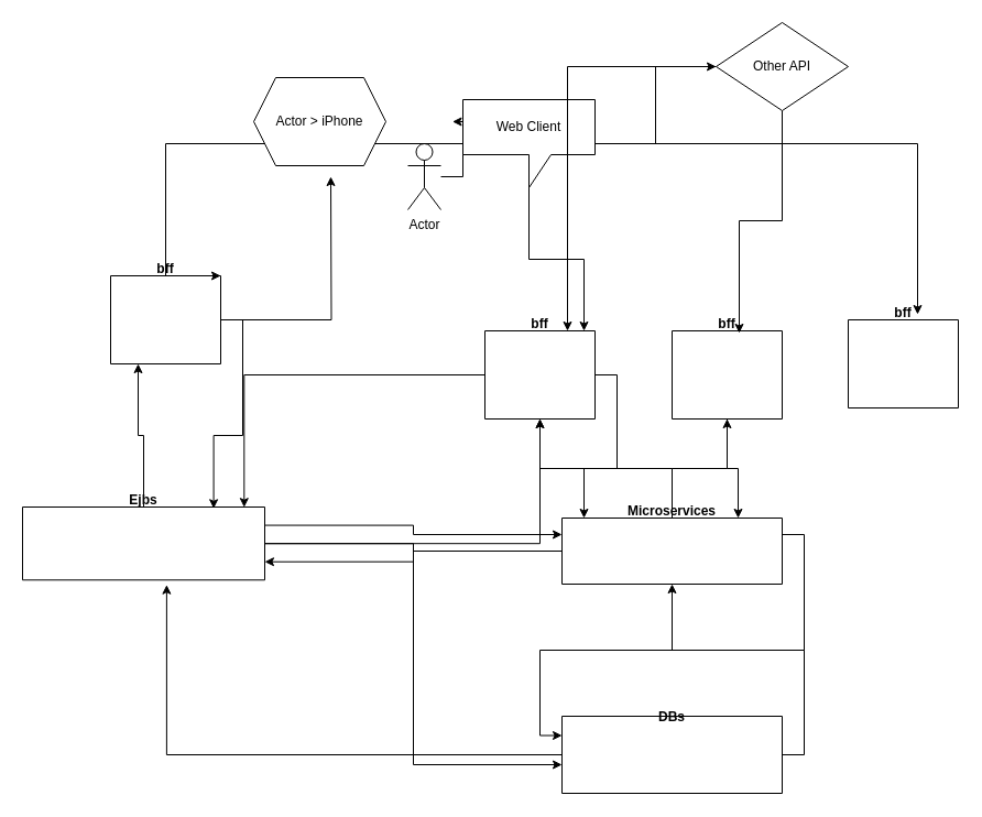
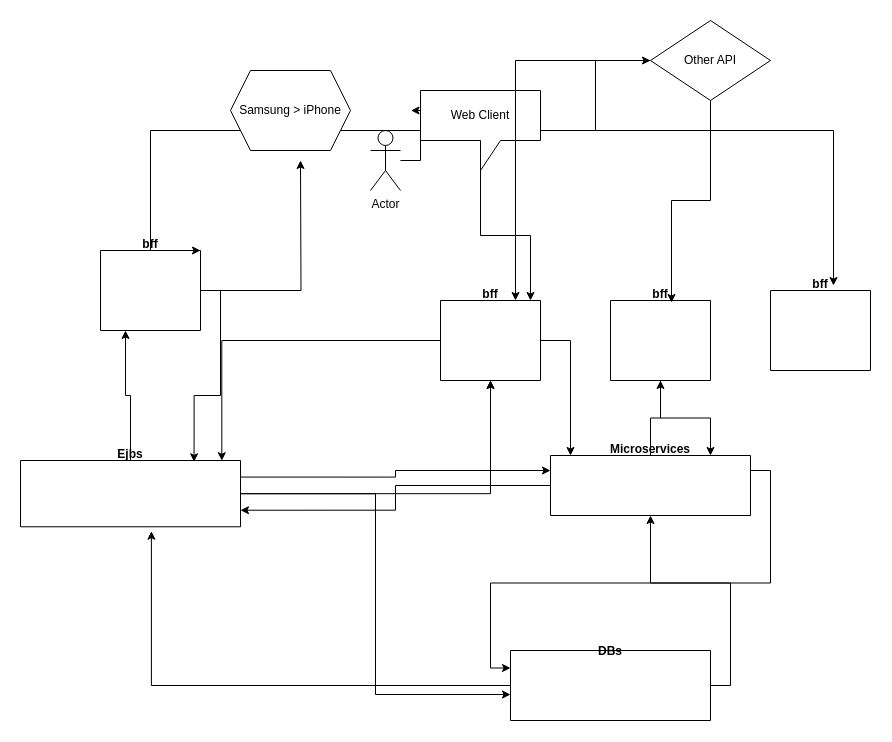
  <mxCell id="0" />
  <mxCell id="1" parent="0" />
  <mxCell id="2" style="edgeStyle=orthogonalEdgeStyle;rounded=0;orthogonalLoop=1;jettySize=auto;html=1;exitX=1;exitY=0.25;exitDx=0;exitDy=0;entryX=0;entryY=0.25;entryDx=0;entryDy=0;" edge="1" parent="1" source="6" target="11"><mxGeometry relative="1" as="geometry" /></mxCell>
  <mxCell id="3" style="edgeStyle=orthogonalEdgeStyle;rounded=0;orthogonalLoop=1;jettySize=auto;html=1;entryX=0.25;entryY=1;entryDx=0;entryDy=0;" edge="1" parent="1" source="6" target="23"><mxGeometry relative="1" as="geometry" /></mxCell>
  <mxCell id="4" style="edgeStyle=orthogonalEdgeStyle;rounded=0;orthogonalLoop=1;jettySize=auto;html=1;entryX=0;entryY=0.629;entryDx=0;entryDy=0;entryPerimeter=0;" edge="1" parent="1" source="6" target="14"><mxGeometry relative="1" as="geometry" /></mxCell>
  <mxCell id="5" style="edgeStyle=orthogonalEdgeStyle;rounded=0;orthogonalLoop=1;jettySize=auto;html=1;" edge="1" parent="1" source="6" target="17"><mxGeometry relative="1" as="geometry" /></mxCell>
  <mxCell id="6" value="Ejbs&#10;" style="swimlane;startSize=0;rotation=0;" vertex="1" parent="1"><mxGeometry x="20" y="460" width="220" height="66.29" as="geometry" /></mxCell>
  <mxCell id="7" style="edgeStyle=orthogonalEdgeStyle;rounded=0;orthogonalLoop=1;jettySize=auto;html=1;exitX=0;exitY=0.5;exitDx=0;exitDy=0;entryX=1;entryY=0.75;entryDx=0;entryDy=0;" edge="1" parent="1" source="11" target="6"><mxGeometry relative="1" as="geometry" /></mxCell>
  <mxCell id="8" style="edgeStyle=orthogonalEdgeStyle;rounded=0;orthogonalLoop=1;jettySize=auto;html=1;exitX=1;exitY=0.25;exitDx=0;exitDy=0;entryX=0;entryY=0.25;entryDx=0;entryDy=0;" edge="1" parent="1" source="11" target="14"><mxGeometry relative="1" as="geometry" /></mxCell>
  <mxCell id="9" style="edgeStyle=orthogonalEdgeStyle;rounded=0;orthogonalLoop=1;jettySize=auto;html=1;" edge="1" parent="1" source="11" target="17"><mxGeometry relative="1" as="geometry" /></mxCell>
  <mxCell id="10" style="edgeStyle=orthogonalEdgeStyle;rounded=0;orthogonalLoop=1;jettySize=auto;html=1;" edge="1" parent="1" source="11" target="19"><mxGeometry relative="1" as="geometry" /></mxCell>
- <mxCell id="11" value="Microservices&#10;" style="swimlane;startSize=0;" vertex="1" parent="1"><mxGeometry x="510" y="470" width="200" height="60" as="geometry" /></mxCell>
+ <mxCell id="11" value="Microservices&#10;" style="swimlane;startSize=0;" vertex="1" parent="1"><mxGeometry x="550" y="455" width="200" height="60" as="geometry" /></mxCell>
  <mxCell id="12" style="edgeStyle=orthogonalEdgeStyle;rounded=0;orthogonalLoop=1;jettySize=auto;html=1;entryX=0.595;entryY=1.067;entryDx=0;entryDy=0;entryPerimeter=0;" edge="1" parent="1" source="14" target="6"><mxGeometry relative="1" as="geometry" /></mxCell>
  <mxCell id="13" style="edgeStyle=orthogonalEdgeStyle;rounded=0;orthogonalLoop=1;jettySize=auto;html=1;exitX=1;exitY=0.5;exitDx=0;exitDy=0;" edge="1" parent="1" source="14" target="11"><mxGeometry relative="1" as="geometry" /></mxCell>
  <mxCell id="14" value="DBs" style="swimlane;startSize=0;" vertex="1" parent="1"><mxGeometry x="510" y="650" width="200" height="70" as="geometry" /></mxCell>
  <mxCell id="15" style="edgeStyle=orthogonalEdgeStyle;rounded=0;orthogonalLoop=1;jettySize=auto;html=1;entryX=0.915;entryY=0.003;entryDx=0;entryDy=0;entryPerimeter=0;" edge="1" parent="1" source="17" target="6"><mxGeometry relative="1" as="geometry" /></mxCell>
  <mxCell id="16" style="edgeStyle=orthogonalEdgeStyle;rounded=0;orthogonalLoop=1;jettySize=auto;html=1;exitX=1;exitY=0.5;exitDx=0;exitDy=0;entryX=0.1;entryY=0;entryDx=0;entryDy=0;entryPerimeter=0;" edge="1" parent="1" source="17" target="11"><mxGeometry relative="1" as="geometry" /></mxCell>
  <mxCell id="17" value="bff&#10;" style="swimlane;startSize=0;" vertex="1" parent="1"><mxGeometry x="440" y="300" width="100" height="80" as="geometry" /></mxCell>
  <mxCell id="18" style="edgeStyle=orthogonalEdgeStyle;rounded=0;orthogonalLoop=1;jettySize=auto;html=1;entryX=0.8;entryY=0;entryDx=0;entryDy=0;entryPerimeter=0;" edge="1" parent="1" source="19" target="11"><mxGeometry relative="1" as="geometry" /></mxCell>
  <mxCell id="19" value="bff&#10;" style="swimlane;startSize=0;" vertex="1" parent="1"><mxGeometry x="610" y="300" width="100" height="80" as="geometry" /></mxCell>
  <mxCell id="20" value="bff&#10;" style="swimlane;startSize=0;" vertex="1" parent="1"><mxGeometry x="770" y="290" width="100" height="80" as="geometry" /></mxCell>
  <mxCell id="21" style="edgeStyle=orthogonalEdgeStyle;rounded=0;orthogonalLoop=1;jettySize=auto;html=1;exitX=1;exitY=0.5;exitDx=0;exitDy=0;entryX=0.789;entryY=0.02;entryDx=0;entryDy=0;entryPerimeter=0;" edge="1" parent="1" source="23" target="6"><mxGeometry relative="1" as="geometry" /></mxCell>
  <mxCell id="22" style="edgeStyle=orthogonalEdgeStyle;rounded=0;orthogonalLoop=1;jettySize=auto;html=1;" edge="1" parent="1" source="23"><mxGeometry relative="1" as="geometry"><mxPoint x="300" y="160" as="targetPoint" /></mxGeometry></mxCell>
  <mxCell id="23" value="bff&#10;" style="swimlane;startSize=0;" vertex="1" parent="1"><mxGeometry x="100" y="250" width="100" height="80" as="geometry" /></mxCell>
  <mxCell id="24" style="edgeStyle=orthogonalEdgeStyle;rounded=0;orthogonalLoop=1;jettySize=auto;html=1;" edge="1" parent="1" source="25"><mxGeometry relative="1" as="geometry"><mxPoint x="410" as="targetPoint" y="110" /></mxGeometry></mxCell>
  <mxCell id="25" value="Actor" style="shape=umlActor;verticalLabelPosition=bottom;verticalAlign=top;html=1;outlineConnect=0;" vertex="1" parent="1"><mxGeometry x="370" y="130" width="30" height="60" as="geometry" /></mxCell>
  <mxCell id="26" style="edgeStyle=orthogonalEdgeStyle;rounded=0;orthogonalLoop=1;jettySize=auto;html=1;entryX=0.9;entryY=0;entryDx=0;entryDy=0;entryPerimeter=0;" edge="1" parent="1" source="30" target="17"><mxGeometry relative="1" as="geometry" /></mxCell>
  <mxCell id="27" style="edgeStyle=orthogonalEdgeStyle;rounded=0;orthogonalLoop=1;jettySize=auto;html=1;entryX=1;entryY=0;entryDx=0;entryDy=0;" edge="1" parent="1" source="30" target="23"><mxGeometry relative="1" as="geometry"><Array as="points"><mxPoint x="150" y="130" /><mxPoint x="150" y="250" /></Array></mxGeometry></mxCell>
  <mxCell id="28" style="edgeStyle=orthogonalEdgeStyle;rounded=0;orthogonalLoop=1;jettySize=auto;html=1;entryX=0.63;entryY=-0.062;entryDx=0;entryDy=0;entryPerimeter=0;" edge="1" parent="1" source="30" target="20"><mxGeometry relative="1" as="geometry" /></mxCell>
  <mxCell id="29" style="edgeStyle=orthogonalEdgeStyle;rounded=0;orthogonalLoop=1;jettySize=auto;html=1;" edge="1" parent="1" source="30" target="34"><mxGeometry relative="1" as="geometry" /></mxCell>
  <mxCell id="30" value="Web Client" style="shape=callout;whiteSpace=wrap;html=1;perimeter=calloutPerimeter;" vertex="1" parent="1"><mxGeometry x="420" y="90" width="120" height="80" as="geometry" /></mxCell>
- <mxCell id="31" value="Actor &amp;gt; iPhone" style="shape=hexagon;perimeter=hexagonPerimeter2;whiteSpace=wrap;html=1;fixedSize=1;" vertex="1" parent="1"><mxGeometry x="230" y="70" width="120" height="80" as="geometry" /></mxCell>
+ <mxCell id="31" value="Samsung &amp;gt; iPhone" style="shape=hexagon;perimeter=hexagonPerimeter2;whiteSpace=wrap;html=1;fixedSize=1;" vertex="1" parent="1"><mxGeometry x="230" y="70" width="120" height="80" as="geometry" /></mxCell>
  <mxCell id="32" style="edgeStyle=orthogonalEdgeStyle;rounded=0;orthogonalLoop=1;jettySize=auto;html=1;entryX=0.75;entryY=0;entryDx=0;entryDy=0;" edge="1" parent="1" source="34" target="17"><mxGeometry relative="1" as="geometry" /></mxCell>
  <mxCell id="33" style="edgeStyle=orthogonalEdgeStyle;rounded=0;orthogonalLoop=1;jettySize=auto;html=1;entryX=0.61;entryY=0.025;entryDx=0;entryDy=0;entryPerimeter=0;" edge="1" parent="1" source="34" target="19"><mxGeometry relative="1" as="geometry" /></mxCell>
  <mxCell id="34" value="Other API" style="rhombus;whiteSpace=wrap;html=1;" vertex="1" parent="1"><mxGeometry x="650" y="20" width="120" height="80" as="geometry" /></mxCell>
